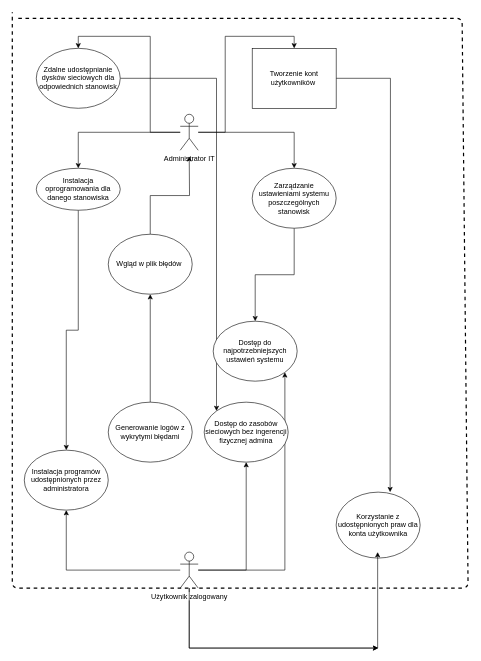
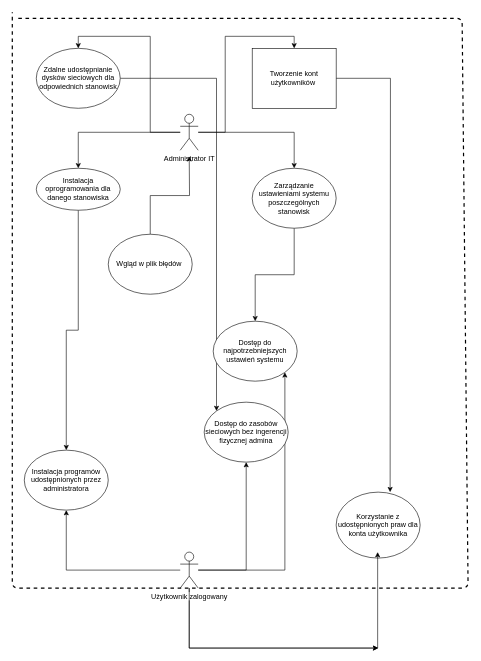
  <mxCell id="0" />
  <mxCell id="1" parent="0" />
  <mxCell id="2" value="" style="endArrow=none;dashed=1;html=1;strokeWidth=2;" edge="1" parent="1"><mxGeometry width="50" height="50" relative="1" as="geometry"><mxPoint x="30" y="30" as="sourcePoint" /><mxPoint x="20" y="20" as="targetPoint" /><Array as="points"><mxPoint x="770" y="30" /><mxPoint x="780" y="980" /><mxPoint x="20" y="980" /></Array></mxGeometry></mxCell>
  <mxCell id="3" style="edgeStyle=orthogonalEdgeStyle;rounded=0;orthogonalLoop=1;jettySize=auto;html=1;entryX=0.5;entryY=0;entryDx=0;entryDy=0;" edge="1" parent="1" source="7" target="20"><mxGeometry relative="1" as="geometry" /></mxCell>
  <mxCell id="4" style="edgeStyle=orthogonalEdgeStyle;rounded=0;orthogonalLoop=1;jettySize=auto;html=1;entryX=0.5;entryY=0;entryDx=0;entryDy=0;" edge="1" parent="1" source="7" target="17"><mxGeometry relative="1" as="geometry" /></mxCell>
  <mxCell id="5" style="edgeStyle=orthogonalEdgeStyle;rounded=0;orthogonalLoop=1;jettySize=auto;html=1;entryX=0.5;entryY=0;entryDx=0;entryDy=0;" edge="1" parent="1" source="7" target="26"><mxGeometry relative="1" as="geometry"><mxPoint x="490" y="220" as="targetPoint" /></mxGeometry></mxCell>
  <mxCell id="6" style="edgeStyle=orthogonalEdgeStyle;rounded=0;orthogonalLoop=1;jettySize=auto;html=1;entryX=0.5;entryY=0;entryDx=0;entryDy=0;" edge="1" parent="1" source="7" target="14"><mxGeometry relative="1" as="geometry"><mxPoint x="130" y="220" as="targetPoint" /></mxGeometry></mxCell>
  <mxCell id="7" value="Administrator IT" style="shape=umlActor;verticalLabelPosition=bottom;labelBackgroundColor=#ffffff;verticalAlign=top;html=1;outlineConnect=0;" vertex="1" parent="1"><mxGeometry x="300" y="190" width="30" height="60" as="geometry" /></mxCell>
  <mxCell id="8" style="edgeStyle=orthogonalEdgeStyle;rounded=0;orthogonalLoop=1;jettySize=auto;html=1;entryX=0.5;entryY=1;entryDx=0;entryDy=0;" edge="1" parent="1" source="12" target="18"><mxGeometry relative="1" as="geometry"><mxPoint x="470" y="950" as="targetPoint" /></mxGeometry></mxCell>
  <mxCell id="9" style="edgeStyle=orthogonalEdgeStyle;rounded=0;orthogonalLoop=1;jettySize=auto;html=1;entryX=0.5;entryY=1;entryDx=0;entryDy=0;" edge="1" parent="1" source="12" target="15"><mxGeometry relative="1" as="geometry"><mxPoint x="170" y="950" as="targetPoint" /></mxGeometry></mxCell>
  <mxCell id="10" style="edgeStyle=orthogonalEdgeStyle;rounded=0;orthogonalLoop=1;jettySize=auto;html=1;entryX=1;entryY=1;entryDx=0;entryDy=0;" edge="1" parent="1" source="12" target="27"><mxGeometry relative="1" as="geometry"><mxPoint x="540" y="690" as="targetPoint" /></mxGeometry></mxCell>
  <mxCell id="11" style="edgeStyle=orthogonalEdgeStyle;rounded=0;orthogonalLoop=1;jettySize=auto;html=1;" edge="1" parent="1" source="12"><mxGeometry relative="1" as="geometry"><mxPoint x="630" y="1080" as="targetPoint" /><Array as="points"><mxPoint x="315" y="1040" /><mxPoint x="315" y="1040" /></Array></mxGeometry></mxCell>
  <mxCell id="12" value="Użytkownik zalogowany&lt;br&gt;" style="shape=umlActor;verticalLabelPosition=bottom;labelBackgroundColor=#ffffff;verticalAlign=top;html=1;outlineConnect=0;" vertex="1" parent="1"><mxGeometry x="300" y="920" width="30" height="60" as="geometry" /></mxCell>
  <mxCell id="13" style="edgeStyle=orthogonalEdgeStyle;rounded=0;orthogonalLoop=1;jettySize=auto;html=1;entryX=0.5;entryY=0;entryDx=0;entryDy=0;" edge="1" parent="1" source="14" target="15"><mxGeometry relative="1" as="geometry" /></mxCell>
  <mxCell id="14" value="Instalacja oprogramowania dla danego stanowiska" style="ellipse;whiteSpace=wrap;html=1;rounded=1;glass=0;" vertex="1" parent="1"><mxGeometry x="60" y="280" width="140" height="70" as="geometry" /></mxCell>
  <mxCell id="15" value="Instalacja programów udostępnionych przez administratora" style="ellipse;whiteSpace=wrap;html=1;rounded=1;glass=0;" vertex="1" parent="1"><mxGeometry x="40" y="750" width="140" height="100" as="geometry" /></mxCell>
  <mxCell id="16" style="edgeStyle=orthogonalEdgeStyle;rounded=0;orthogonalLoop=1;jettySize=auto;html=1;" edge="1" parent="1" source="17"><mxGeometry relative="1" as="geometry"><mxPoint x="650" y="820" as="targetPoint" /></mxGeometry></mxCell>
  <mxCell id="17" value="Tworzenie kont użytkowników&amp;nbsp;" style="whiteSpace=wrap;html=1;glass=0;rounded=0;" vertex="1" parent="1"><mxGeometry x="420" y="80" width="140" height="100" as="geometry" /></mxCell>
  <mxCell id="18" value="Dostęp do zasobów sieciowych bez ingerencji fizycznej admina" style="ellipse;whiteSpace=wrap;html=1;rounded=1;glass=0;" vertex="1" parent="1"><mxGeometry x="340" y="670" width="140" height="100" as="geometry" /></mxCell>
  <mxCell id="19" style="edgeStyle=orthogonalEdgeStyle;rounded=0;orthogonalLoop=1;jettySize=auto;html=1;entryX=0;entryY=0;entryDx=0;entryDy=0;" edge="1" parent="1" source="20" target="18"><mxGeometry relative="1" as="geometry" /></mxCell>
  <mxCell id="20" value="Zdalne udostępnianie dysków sieciowych dla odpowiednich stanowisk" style="ellipse;whiteSpace=wrap;html=1;rounded=1;glass=0;" vertex="1" parent="1"><mxGeometry x="60" y="80" width="140" height="100" as="geometry" /></mxCell>
- <mxCell id="21" style="edgeStyle=orthogonalEdgeStyle;rounded=0;orthogonalLoop=1;jettySize=auto;html=1;" edge="1" parent="1" source="22" target="24"><mxGeometry relative="1" as="geometry" /></mxCell>
- <mxCell id="22" value="Generowanie logów z wykrytymi błędami" style="ellipse;whiteSpace=wrap;html=1;rounded=1;glass=0;" vertex="1" parent="1"><mxGeometry x="180" y="670" width="140" height="100" as="geometry" /></mxCell>
  <mxCell id="23" style="edgeStyle=orthogonalEdgeStyle;rounded=0;orthogonalLoop=1;jettySize=auto;html=1;" edge="1" parent="1" source="24"><mxGeometry relative="1" as="geometry"><mxPoint x="315" y="260" as="targetPoint" /></mxGeometry></mxCell>
  <mxCell id="24" value="Wgląd w plik błędów&amp;nbsp;" style="ellipse;whiteSpace=wrap;html=1;rounded=1;glass=0;" vertex="1" parent="1"><mxGeometry x="180" y="390" width="140" height="100" as="geometry" /></mxCell>
  <mxCell id="25" style="edgeStyle=orthogonalEdgeStyle;rounded=0;orthogonalLoop=1;jettySize=auto;html=1;entryX=0.5;entryY=0;entryDx=0;entryDy=0;" edge="1" parent="1" source="26" target="27"><mxGeometry relative="1" as="geometry" /></mxCell>
  <mxCell id="26" value="Zarządzanie ustawieniami systemu poszczególnych stanowisk" style="ellipse;whiteSpace=wrap;html=1;rounded=1;glass=0;" vertex="1" parent="1"><mxGeometry x="420" y="280" width="140" height="100" as="geometry" /></mxCell>
  <mxCell id="27" value="Dostęp do najpotrzebniejszych ustawień systemu" style="ellipse;whiteSpace=wrap;html=1;rounded=1;glass=0;" vertex="1" parent="1"><mxGeometry x="355" y="535" width="140" height="100" as="geometry" /></mxCell>
  <mxCell id="28" value="Korzystanie z udostępnionych praw dla konta użytkownika" style="ellipse;whiteSpace=wrap;html=1;rounded=1;glass=0;" vertex="1" parent="1"><mxGeometry x="560" y="820" width="140" height="110" as="geometry" /></mxCell>
  <mxCell id="29" style="edgeStyle=orthogonalEdgeStyle;rounded=0;orthogonalLoop=1;jettySize=auto;html=1;" edge="1" parent="1" source="12"><mxGeometry relative="1" as="geometry"><mxPoint x="630" y="1080" as="targetPoint" /><mxPoint x="315" y="980" as="sourcePoint" /><Array as="points"><mxPoint x="315" y="1040" /><mxPoint x="315" y="1040" /></Array></mxGeometry></mxCell>
  <mxCell id="30" value="" style="endArrow=classic;html=1;" edge="1" parent="1"><mxGeometry width="50" height="50" relative="1" as="geometry"><mxPoint x="629.17" y="1080" as="sourcePoint" /><mxPoint x="629.17" y="920" as="targetPoint" /></mxGeometry></mxCell>
